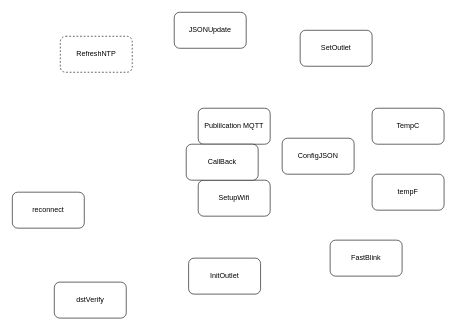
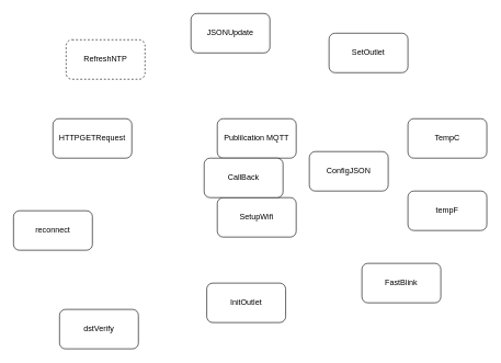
  <mxCell id="0" />
  <mxCell id="1" parent="0" />
  <mxCell id="2" value="Publilcation MQTT" style="rounded=1;whiteSpace=wrap;html=1;" vertex="1" parent="1"><mxGeometry x="330" y="180" width="120" height="60" as="geometry" /></mxCell>
  <mxCell id="3" value="SetupWifi" style="rounded=1;whiteSpace=wrap;html=1;" vertex="1" parent="1"><mxGeometry x="330" y="300" width="120" height="60" as="geometry" /></mxCell>
  <mxCell id="4" value="TempC" style="rounded=1;whiteSpace=wrap;html=1;" vertex="1" parent="1"><mxGeometry x="620" y="180" width="120" height="60" as="geometry" /></mxCell>
  <mxCell id="5" value="tempF" style="rounded=1;whiteSpace=wrap;html=1;" vertex="1" parent="1"><mxGeometry x="620" y="290" width="120" height="60" as="geometry" /></mxCell>
  <mxCell id="6" value="FastBlink" style="rounded=1;whiteSpace=wrap;html=1;" vertex="1" parent="1"><mxGeometry x="550" y="400" width="120" height="60" as="geometry" /></mxCell>
  <mxCell id="7" value="SetOutlet" style="rounded=1;whiteSpace=wrap;html=1;" vertex="1" parent="1"><mxGeometry x="500" y="50" width="120" height="60" as="geometry" /></mxCell>
  <mxCell id="8" value="InitOutlet" style="rounded=1;whiteSpace=wrap;html=1;" vertex="1" parent="1"><mxGeometry x="314" y="430" width="120" height="60" as="geometry" /></mxCell>
  <mxCell id="9" value="RefreshNTP" style="rounded=1;whiteSpace=wrap;html=1;dashed=1;" vertex="1" parent="1"><mxGeometry x="100" y="60" width="120" height="60" as="geometry" /></mxCell>
  <mxCell id="10" value="CallBack" style="rounded=1;whiteSpace=wrap;html=1;" vertex="1" parent="1"><mxGeometry x="310" y="240" width="120" height="60" as="geometry" /></mxCell>
  <mxCell id="11" value="reconnect" style="rounded=1;whiteSpace=wrap;html=1;" vertex="1" parent="1"><mxGeometry x="20" y="320" width="120" height="60" as="geometry" /></mxCell>
  <mxCell id="12" value="dstVerify" style="rounded=1;whiteSpace=wrap;html=1;" vertex="1" parent="1"><mxGeometry x="90" y="470" width="120" height="60" as="geometry" /></mxCell>
+ <mxCell id="13" value="HTTPGETRequest" style="rounded=1;whiteSpace=wrap;html=1;" vertex="1" parent="1"><mxGeometry x="80" y="180" width="120" height="60" as="geometry" /></mxCell>
  <mxCell id="14" value="JSONUpdate" style="rounded=1;whiteSpace=wrap;html=1;" vertex="1" parent="1"><mxGeometry x="290" y="20" width="120" height="60" as="geometry" /></mxCell>
  <mxCell id="15" value="ConfigJSON" style="rounded=1;whiteSpace=wrap;html=1;" vertex="1" parent="1"><mxGeometry x="470" y="230" width="120" height="60" as="geometry" /></mxCell>
